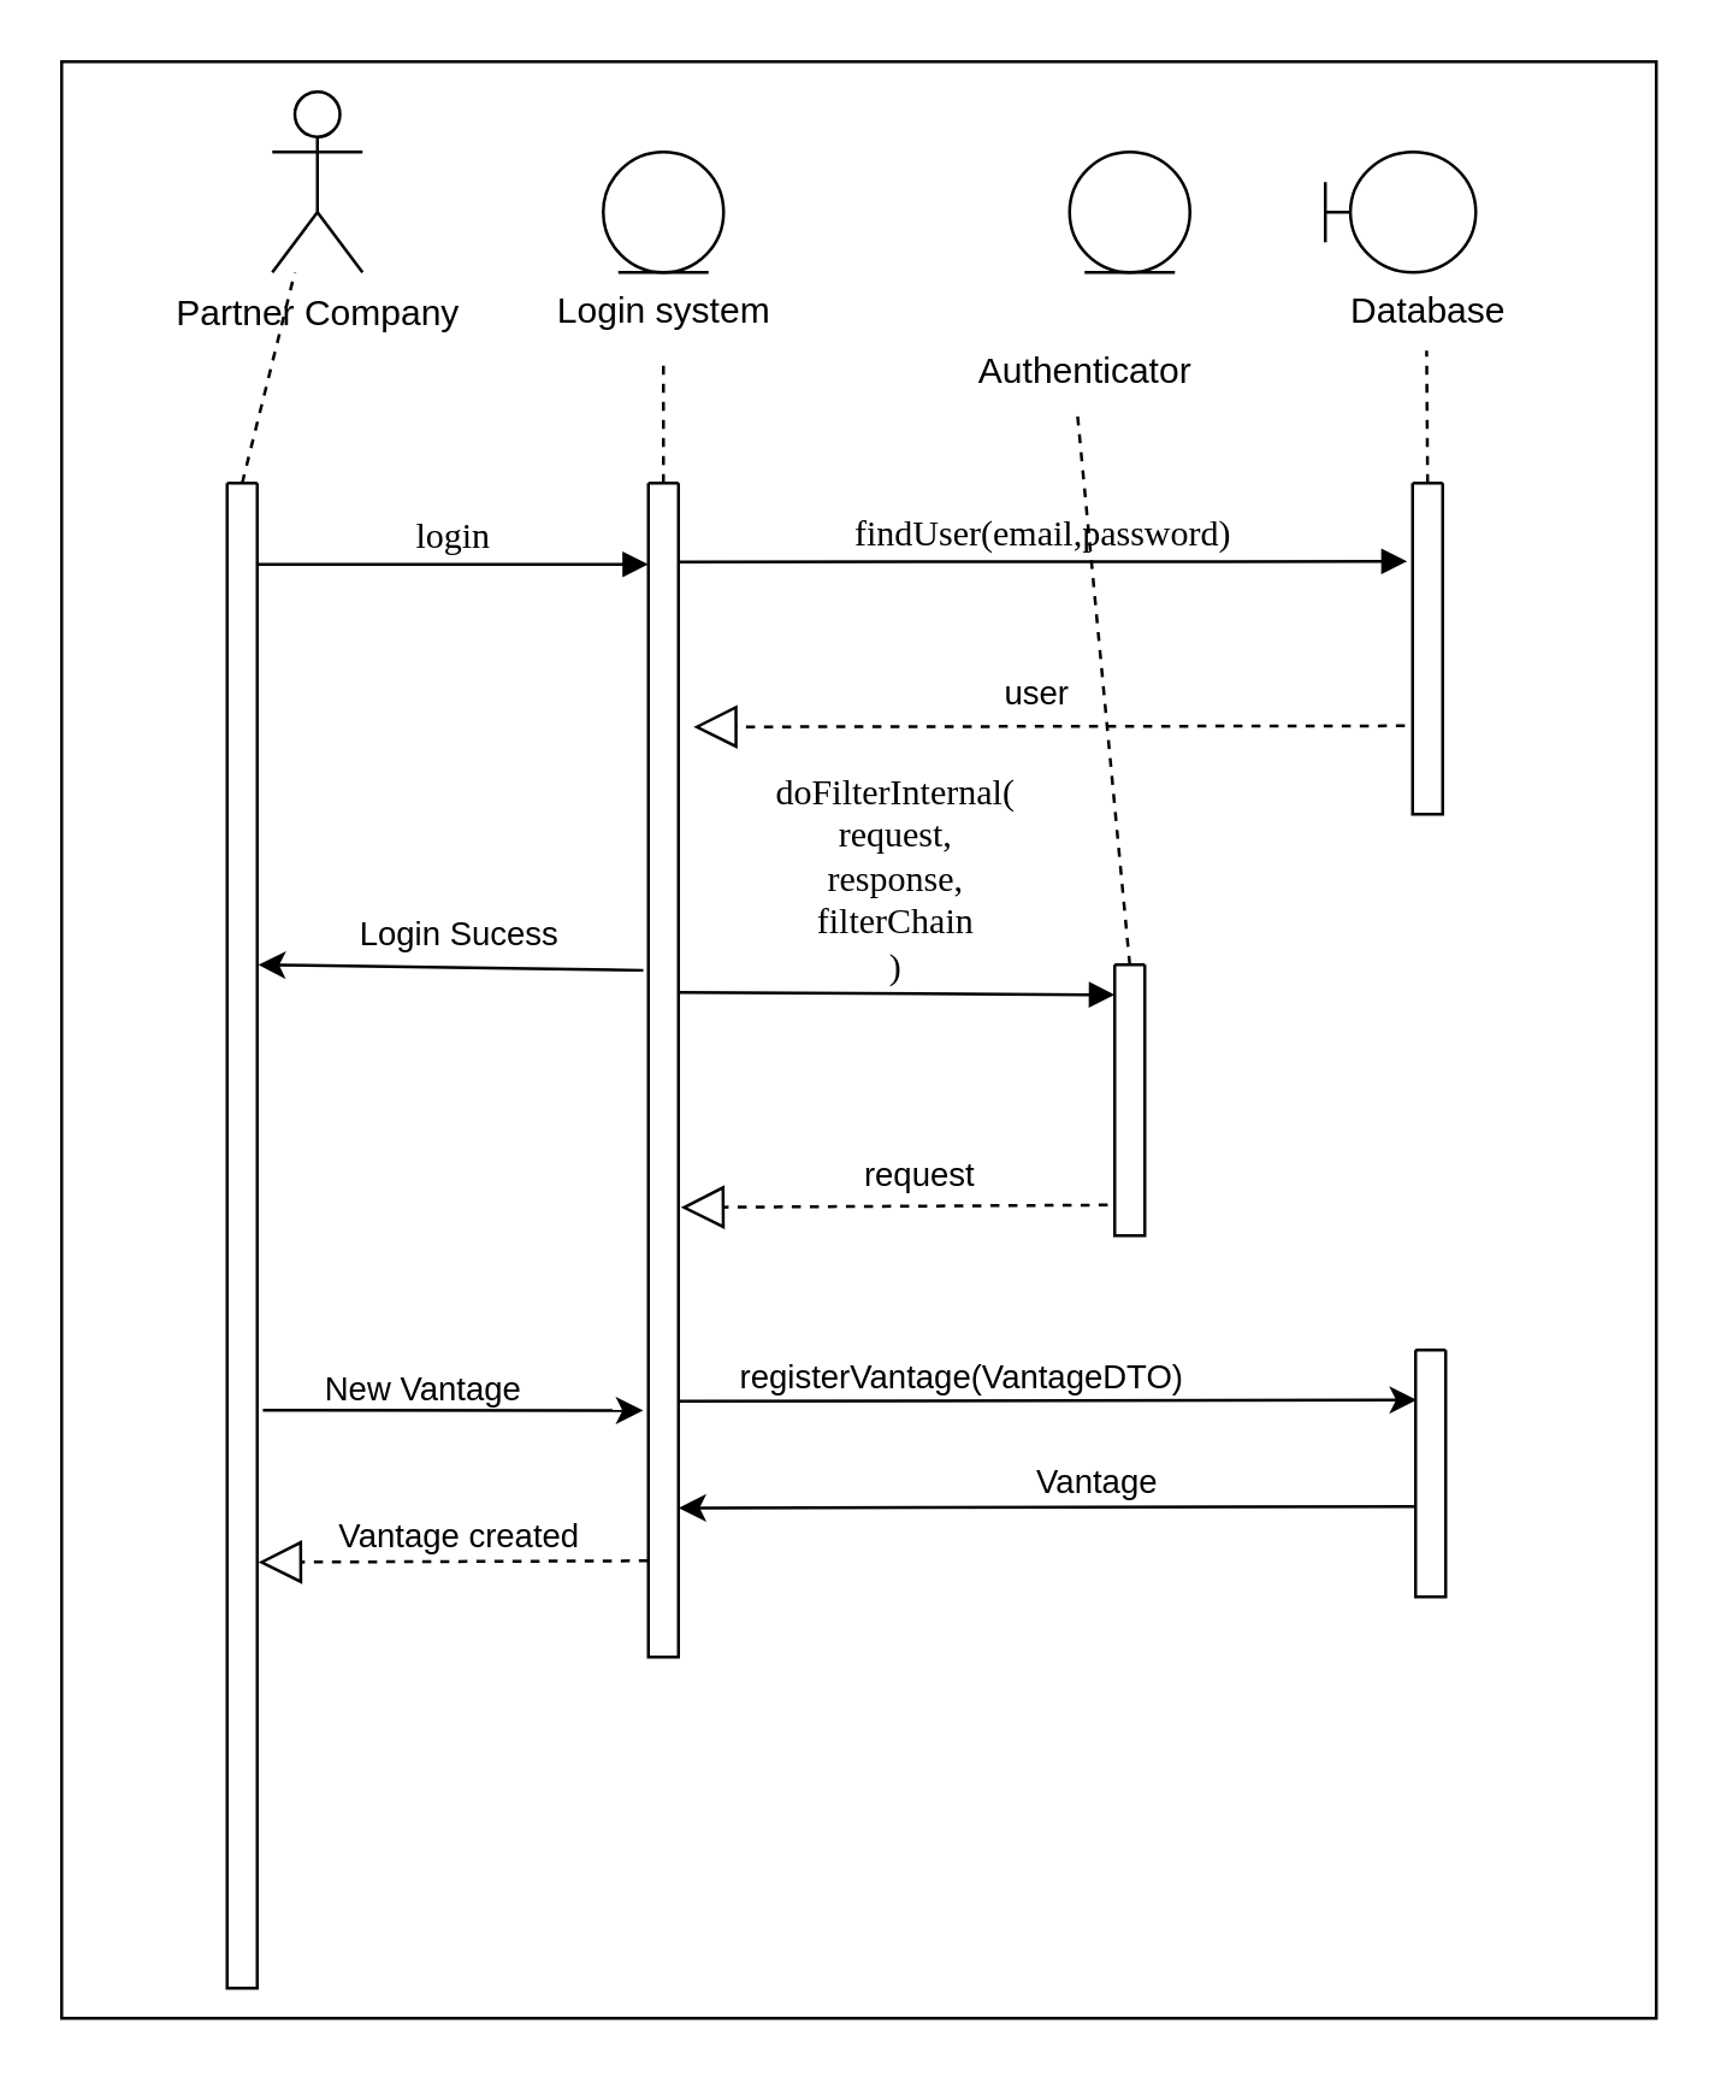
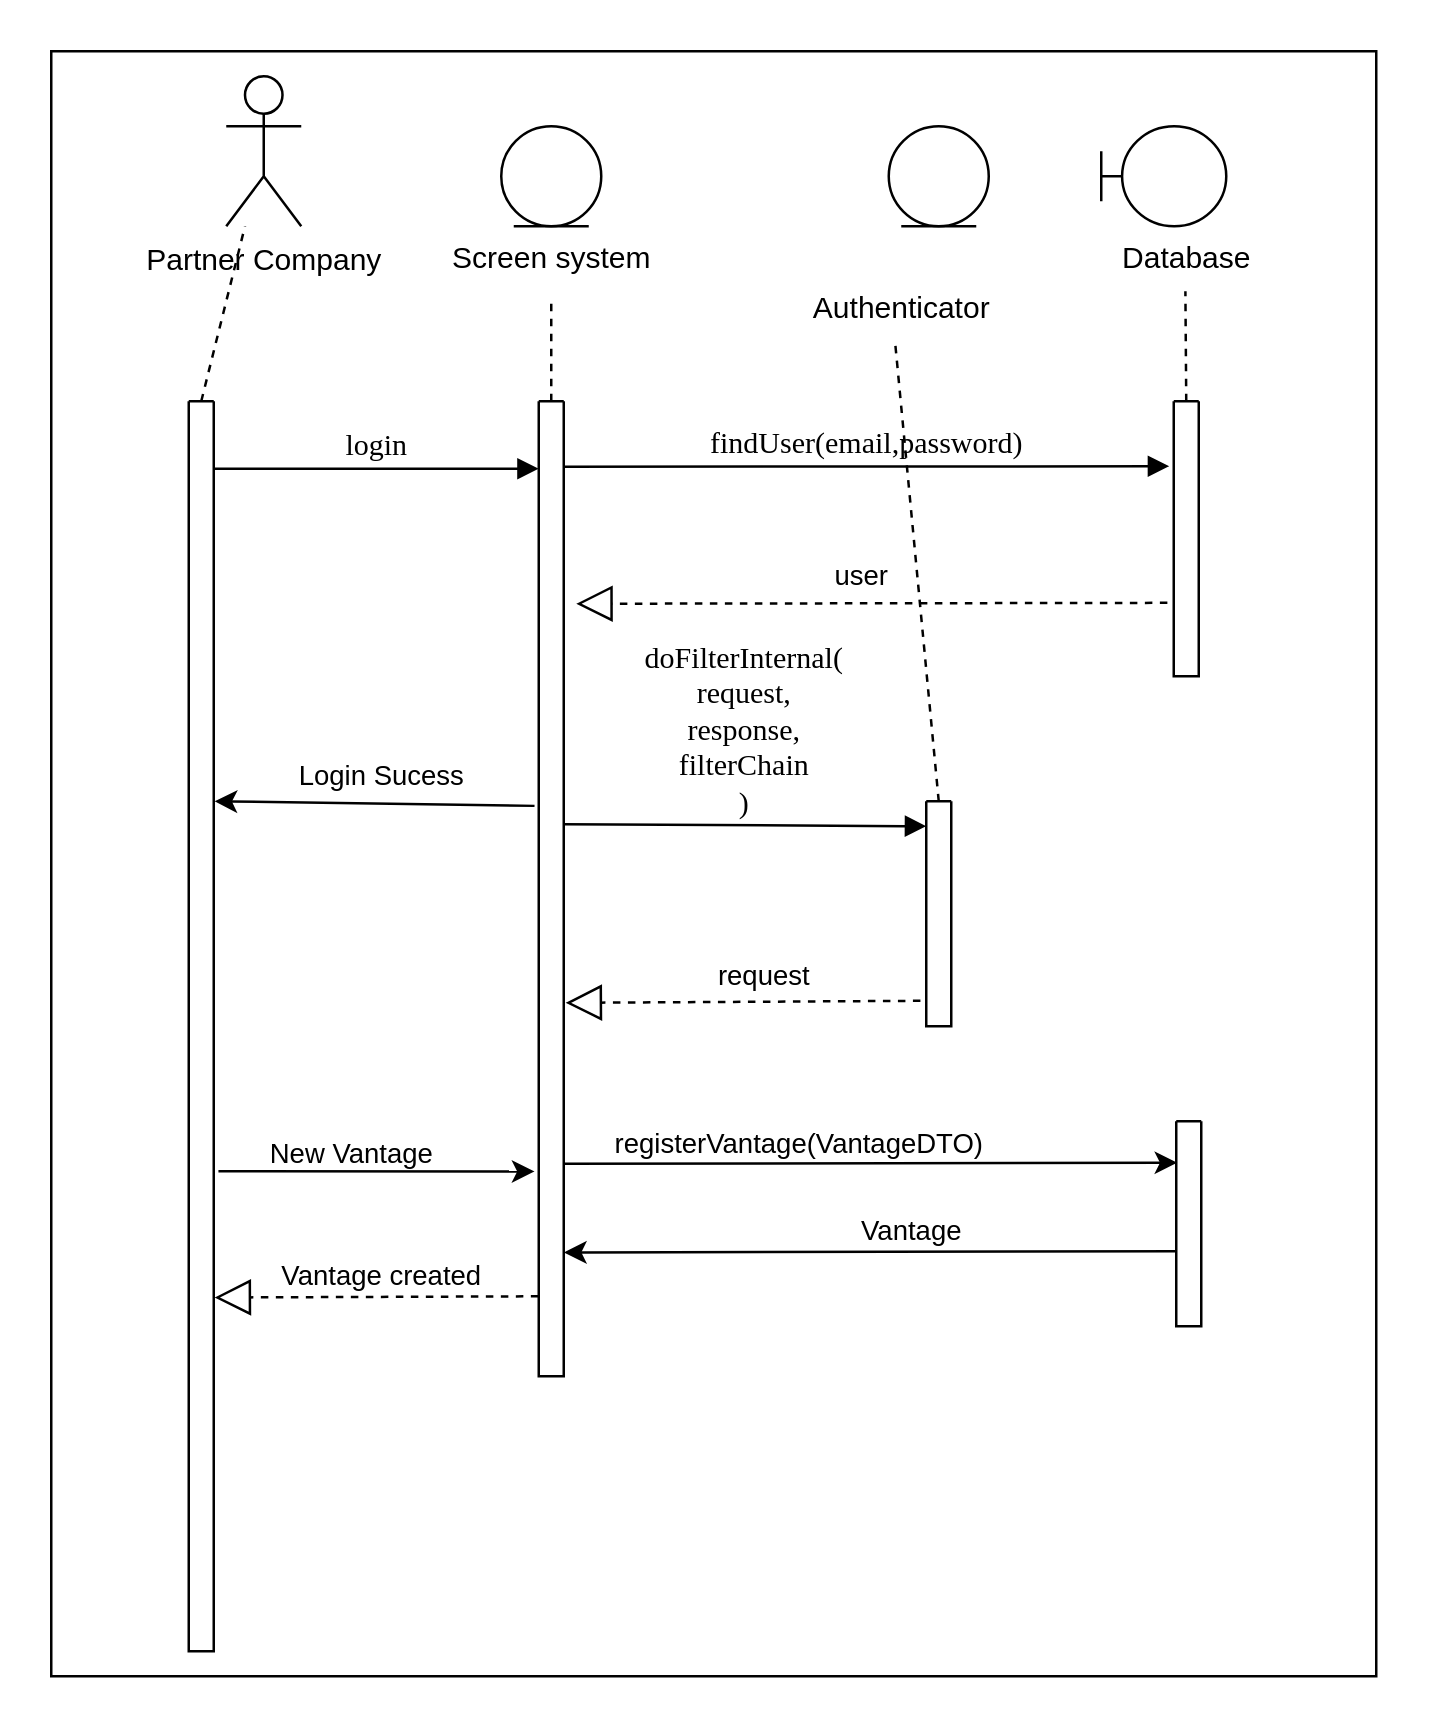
  <mxCell id="0" />
  <mxCell id="1" parent="0" />
  <mxCell id="2" value="" style="rounded=0;whiteSpace=wrap;html=1;" vertex="1" parent="1"><mxGeometry x="20" width="530" height="650" as="geometry" y="20" /></mxCell>
  <mxCell id="3" value="login" style="html=1;verticalAlign=bottom;endArrow=block;entryX=0;entryY=0;labelBackgroundColor=none;fontFamily=Verdana;fontSize=12;edgeStyle=elbowEdgeStyle;elbow=vertical;" parent="1" edge="1"><mxGeometry relative="1" as="geometry"><mxPoint x="85" y="187" as="sourcePoint" /><mxPoint x="215" y="187" as="targetPoint" /></mxGeometry></mxCell>
  <mxCell id="4" value="findUser(email,password)" style="html=1;verticalAlign=bottom;endArrow=block;labelBackgroundColor=none;fontFamily=Verdana;fontSize=12;edgeStyle=elbowEdgeStyle;elbow=vertical;entryX=-0.181;entryY=0.206;entryDx=0;entryDy=0;entryPerimeter=0;" parent="1" edge="1"><mxGeometry relative="1" as="geometry"><mxPoint x="225" y="186.207" as="sourcePoint" /><mxPoint x="467.19" y="185.74" as="targetPoint" /></mxGeometry></mxCell>
  <mxCell id="5" value="Partner Company" style="shape=umlActor;verticalLabelPosition=bottom;verticalAlign=top;html=1;outlineConnect=0;" vertex="1" parent="1"><mxGeometry x="90" y="30" width="30" height="60" as="geometry" /></mxCell>
  <mxCell id="6" value="" style="swimlane;startSize=0;" vertex="1" parent="1"><mxGeometry x="75" y="160" width="10" height="500" as="geometry" /></mxCell>
  <mxCell id="7" value="" style="swimlane;startSize=0;" vertex="1" parent="1"><mxGeometry x="215" y="160" width="10" height="390" as="geometry" /></mxCell>
  <mxCell id="8" value="" style="ellipse;shape=umlEntity;whiteSpace=wrap;html=1;" vertex="1" parent="1"><mxGeometry x="200" y="50" width="40" height="40" as="geometry" /></mxCell>
  <mxCell id="9" value="" style="endArrow=none;dashed=1;html=1;rounded=0;exitX=0.5;exitY=0;exitDx=0;exitDy=0;" edge="1" parent="1" source="7"><mxGeometry width="50" height="50" relative="1" as="geometry"><mxPoint x="160" y="160" as="sourcePoint" /><mxPoint x="220" y="120" as="targetPoint" /></mxGeometry></mxCell>
  <mxCell id="10" value="" style="endArrow=none;dashed=1;html=1;rounded=0;exitX=0.5;exitY=0;exitDx=0;exitDy=0;" edge="1" parent="1" source="6" target="5"><mxGeometry width="50" height="50" relative="1" as="geometry"><mxPoint x="130" y="170" as="sourcePoint" /><mxPoint x="130" y="100" as="targetPoint" /></mxGeometry></mxCell>
  <mxCell id="11" value="" style="swimlane;startSize=0;" vertex="1" parent="1"><mxGeometry x="469" y="160" width="10" height="110" as="geometry" /></mxCell>
  <mxCell id="12" value="" style="swimlane;startSize=0;" vertex="1" parent="1"><mxGeometry x="370" y="320" width="10" height="90" as="geometry" /></mxCell>
  <mxCell id="13" value="doFilterInternal(&lt;div&gt;request,&lt;/div&gt;&lt;div&gt;response,&lt;/div&gt;&lt;div&gt;filterChain&lt;/div&gt;&lt;div&gt;)&lt;/div&gt;" style="html=1;verticalAlign=bottom;endArrow=block;labelBackgroundColor=none;fontFamily=Verdana;fontSize=12;edgeStyle=elbowEdgeStyle;elbow=vertical;" edge="1" parent="1"><mxGeometry x="-0.004" relative="1" as="geometry"><mxPoint x="225" y="329.207" as="sourcePoint" /><mxPoint x="370" y="330" as="targetPoint" /><mxPoint as="offset" /></mxGeometry></mxCell>
  <mxCell id="14" value="" style="endArrow=block;dashed=1;endFill=0;endSize=12;html=1;rounded=0;entryX=1.074;entryY=0.617;entryDx=0;entryDy=0;entryPerimeter=0;exitX=-0.233;exitY=0.887;exitDx=0;exitDy=0;exitPerimeter=0;" edge="1" parent="1" source="12" target="7"><mxGeometry width="160" relative="1" as="geometry"><mxPoint x="240" y="310" as="sourcePoint" /><mxPoint x="400" y="310" as="targetPoint" /></mxGeometry></mxCell>
  <mxCell id="15" value="request" style="edgeLabel;html=1;align=center;verticalAlign=middle;resizable=0;points=[];" vertex="1" connectable="0" parent="14"><mxGeometry x="-0.209" y="-2" relative="1" as="geometry"><mxPoint x="-7" y="-9" as="offset" /></mxGeometry></mxCell>
  <mxCell id="16" value="" style="endArrow=block;dashed=1;endFill=0;endSize=12;html=1;rounded=0;exitX=-0.255;exitY=0.316;exitDx=0;exitDy=0;exitPerimeter=0;" edge="1" parent="1"><mxGeometry width="160" relative="1" as="geometry"><mxPoint x="466.45" y="240.64" as="sourcePoint" /><mxPoint x="230" y="241" as="targetPoint" /></mxGeometry></mxCell>
  <mxCell id="17" value="user" style="edgeLabel;html=1;align=center;verticalAlign=middle;resizable=0;points=[];" vertex="1" connectable="0" parent="16"><mxGeometry x="-0.209" y="-2" relative="1" as="geometry"><mxPoint x="-29" y="-9" as="offset" /></mxGeometry></mxCell>
  <mxCell id="18" value="" style="ellipse;shape=umlEntity;whiteSpace=wrap;html=1;" vertex="1" parent="1"><mxGeometry x="355" y="50" width="40" height="40" as="geometry" /></mxCell>
  <mxCell id="19" value="" style="endArrow=none;dashed=1;html=1;rounded=0;exitX=0.5;exitY=0;exitDx=0;exitDy=0;entryX=0.471;entryY=1.071;entryDx=0;entryDy=0;entryPerimeter=0;" edge="1" parent="1" source="12" target="23"><mxGeometry width="50" height="50" relative="1" as="geometry"><mxPoint x="373" y="170" as="sourcePoint" /><mxPoint x="375" y="130" as="targetPoint" /></mxGeometry></mxCell>
  <mxCell id="20" value="" style="shape=umlBoundary;whiteSpace=wrap;html=1;" vertex="1" parent="1"><mxGeometry x="440" y="50" width="50" height="40" as="geometry" /></mxCell>
  <mxCell id="21" value="&lt;span style=&quot;font-weight: 400; text-wrap: wrap;&quot;&gt;Database&lt;/span&gt;" style="text;align=center;fontStyle=1;verticalAlign=middle;spacingLeft=3;spacingRight=3;strokeColor=none;rotatable=0;points=[[0,0.5],[1,0.5]];portConstraint=eastwest;html=1;" vertex="1" parent="1"><mxGeometry x="434" y="90" width="80" height="26" as="geometry" /></mxCell>
- <mxCell id="22" value="&lt;span style=&quot;font-weight: 400; text-wrap: wrap;&quot;&gt;Login&amp;nbsp;&lt;/span&gt;&lt;span style=&quot;font-weight: 400; text-wrap: wrap; background-color: initial;&quot;&gt;system&lt;/span&gt;" style="text;align=center;fontStyle=1;verticalAlign=middle;spacingLeft=3;spacingRight=3;strokeColor=none;rotatable=0;points=[[0,0.5],[1,0.5]];portConstraint=eastwest;html=1;" vertex="1" parent="1"><mxGeometry x="180" y="90" width="80" height="26" as="geometry" /></mxCell>
+ <mxCell id="22" value="&lt;span style=&quot;font-weight: 400; text-wrap: wrap;&quot;&gt;Screen&amp;nbsp;&lt;/span&gt;&lt;span style=&quot;font-weight: 400; text-wrap: wrap; background-color: initial;&quot;&gt;system&lt;/span&gt;" style="text;align=center;fontStyle=1;verticalAlign=middle;spacingLeft=3;spacingRight=3;strokeColor=none;rotatable=0;points=[[0,0.5],[1,0.5]];portConstraint=eastwest;html=1;" vertex="1" parent="1"><mxGeometry x="180" y="90" width="80" height="26" as="geometry" /></mxCell>
  <mxCell id="23" value="&lt;span style=&quot;font-weight: 400; text-wrap: wrap;&quot;&gt;Authenticator&lt;/span&gt;" style="text;align=center;fontStyle=1;verticalAlign=middle;spacingLeft=3;spacingRight=3;strokeColor=none;rotatable=0;points=[[0,0.5],[1,0.5]];portConstraint=eastwest;html=1;" vertex="1" parent="1"><mxGeometry x="320" y="110" width="80" height="26" as="geometry" /></mxCell>
  <mxCell id="24" value="" style="endArrow=none;dashed=1;html=1;rounded=0;exitX=0.5;exitY=0;exitDx=0;exitDy=0;" edge="1" parent="1" source="11"><mxGeometry width="50" height="50" relative="1" as="geometry"><mxPoint x="473.66" y="156" as="sourcePoint" /><mxPoint x="473.66" y="116" as="targetPoint" /></mxGeometry></mxCell>
  <mxCell id="25" value="" style="endArrow=classic;html=1;rounded=0;entryX=1.034;entryY=0.32;entryDx=0;entryDy=0;entryPerimeter=0;exitX=-0.169;exitY=0.415;exitDx=0;exitDy=0;exitPerimeter=0;" edge="1" parent="1" source="7" target="6"><mxGeometry width="50" height="50" relative="1" as="geometry"><mxPoint x="470" y="360" as="sourcePoint" /><mxPoint x="520" y="310" as="targetPoint" /></mxGeometry></mxCell>
  <mxCell id="26" value="Login Sucess" style="edgeLabel;html=1;align=center;verticalAlign=middle;resizable=0;points=[];" vertex="1" connectable="0" parent="25"><mxGeometry x="-0.034" y="-2" relative="1" as="geometry"><mxPoint y="-9" as="offset" /></mxGeometry></mxCell>
  <mxCell id="27" value="" style="endArrow=classic;html=1;rounded=0;entryX=-0.169;entryY=0.79;entryDx=0;entryDy=0;entryPerimeter=0;exitX=1.187;exitY=0.616;exitDx=0;exitDy=0;exitPerimeter=0;" edge="1" parent="1" source="6" target="7"><mxGeometry width="50" height="50" relative="1" as="geometry"><mxPoint x="130" y="470" as="sourcePoint" /><mxPoint x="180" y="420" as="targetPoint" /></mxGeometry></mxCell>
  <mxCell id="28" value="New Vantage" style="edgeLabel;html=1;align=center;verticalAlign=middle;resizable=0;points=[];" vertex="1" connectable="0" parent="27"><mxGeometry x="-0.304" y="2" relative="1" as="geometry"><mxPoint x="9" y="-6" as="offset" /></mxGeometry></mxCell>
  <mxCell id="29" value="" style="endArrow=classic;html=1;rounded=0;exitX=1.187;exitY=0.616;exitDx=0;exitDy=0;exitPerimeter=0;entryX=0.042;entryY=0.202;entryDx=0;entryDy=0;entryPerimeter=0;" edge="1" parent="1" target="35"><mxGeometry width="50" height="50" relative="1" as="geometry"><mxPoint x="225" y="465" as="sourcePoint" /><mxPoint x="469" y="468" as="targetPoint" /></mxGeometry></mxCell>
  <mxCell id="30" value="registerVantage(VantageDTO)" style="edgeLabel;html=1;align=center;verticalAlign=middle;resizable=0;points=[];" vertex="1" connectable="0" parent="29"><mxGeometry x="-0.304" y="2" relative="1" as="geometry"><mxPoint x="9" y="-6" as="offset" /></mxGeometry></mxCell>
  <mxCell id="31" value="" style="endArrow=classic;html=1;rounded=0;entryX=1.009;entryY=0.873;entryDx=0;entryDy=0;entryPerimeter=0;" edge="1" parent="1" target="7"><mxGeometry width="50" height="50" relative="1" as="geometry"><mxPoint x="470" y="500" as="sourcePoint" /><mxPoint x="230" y="500" as="targetPoint" /></mxGeometry></mxCell>
  <mxCell id="32" value="Vantage" style="edgeLabel;html=1;align=center;verticalAlign=middle;resizable=0;points=[];" vertex="1" connectable="0" parent="31"><mxGeometry x="-0.138" y="-2" relative="1" as="geometry"><mxPoint y="-7" as="offset" /></mxGeometry></mxCell>
  <mxCell id="33" value="" style="endArrow=block;dashed=1;endFill=0;endSize=12;html=1;rounded=0;entryX=1.034;entryY=0.717;entryDx=0;entryDy=0;entryPerimeter=0;exitX=-0.016;exitY=0.918;exitDx=0;exitDy=0;exitPerimeter=0;" edge="1" parent="1" source="7" target="6"><mxGeometry width="160" relative="1" as="geometry"><mxPoint x="310" y="480" as="sourcePoint" /><mxPoint x="470" y="480" as="targetPoint" /></mxGeometry></mxCell>
  <mxCell id="34" value="Vantage created" style="edgeLabel;html=1;align=center;verticalAlign=middle;resizable=0;points=[];" vertex="1" connectable="0" parent="33"><mxGeometry x="0.286" y="1" relative="1" as="geometry"><mxPoint x="20" y="-10" as="offset" /></mxGeometry></mxCell>
  <mxCell id="35" value="" style="swimlane;startSize=0;" vertex="1" parent="1"><mxGeometry x="470" y="448" width="10" height="82" as="geometry" /></mxCell>
